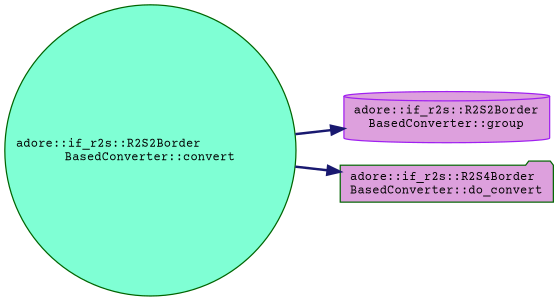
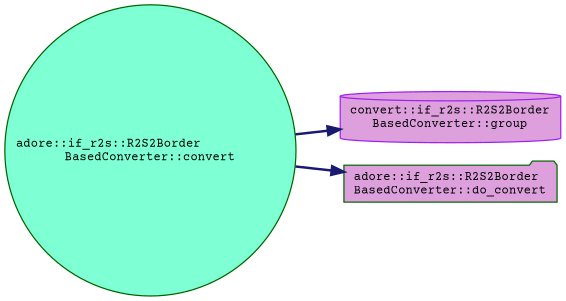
  digraph {
    fontname="Courier Prime"
    rankdir=RL
    node [color=darkgreen fillcolor=plum fontname="Courier Prime" fontsize=10 style=filled]
    edge [color=midnightblue dir=back fontname="Courier Prime" fontsize=10 labelfontname=Helvetica labelfontsize=10 style=bold]
-   n1 [color=purple fontcolor=black height=0.2 label="adore::if_r2s::R2S2Border\lBasedConverter::group" shape=cylinder width=0.4]
+   n1 [color=purple fontcolor=black height=0.2 label="convert::if_r2s::R2S2Border\lBasedConverter::group" shape=cylinder width=0.4]
    n2 [fillcolor=aquamarine height=0.2 label="adore::if_r2s::R2S2Border\lBasedConverter::convert" shape=circle width=0.4]
-   n3 [height=0.2 label="adore::if_r2s::R2S4Border\lBasedConverter::do_convert" shape=folder width=0.4]
+   n3 [height=0.2 label="adore::if_r2s::R2S2Border\lBasedConverter::do_convert" shape=folder width=0.4]
    n1 -> n2
    n3 -> n2
  }
